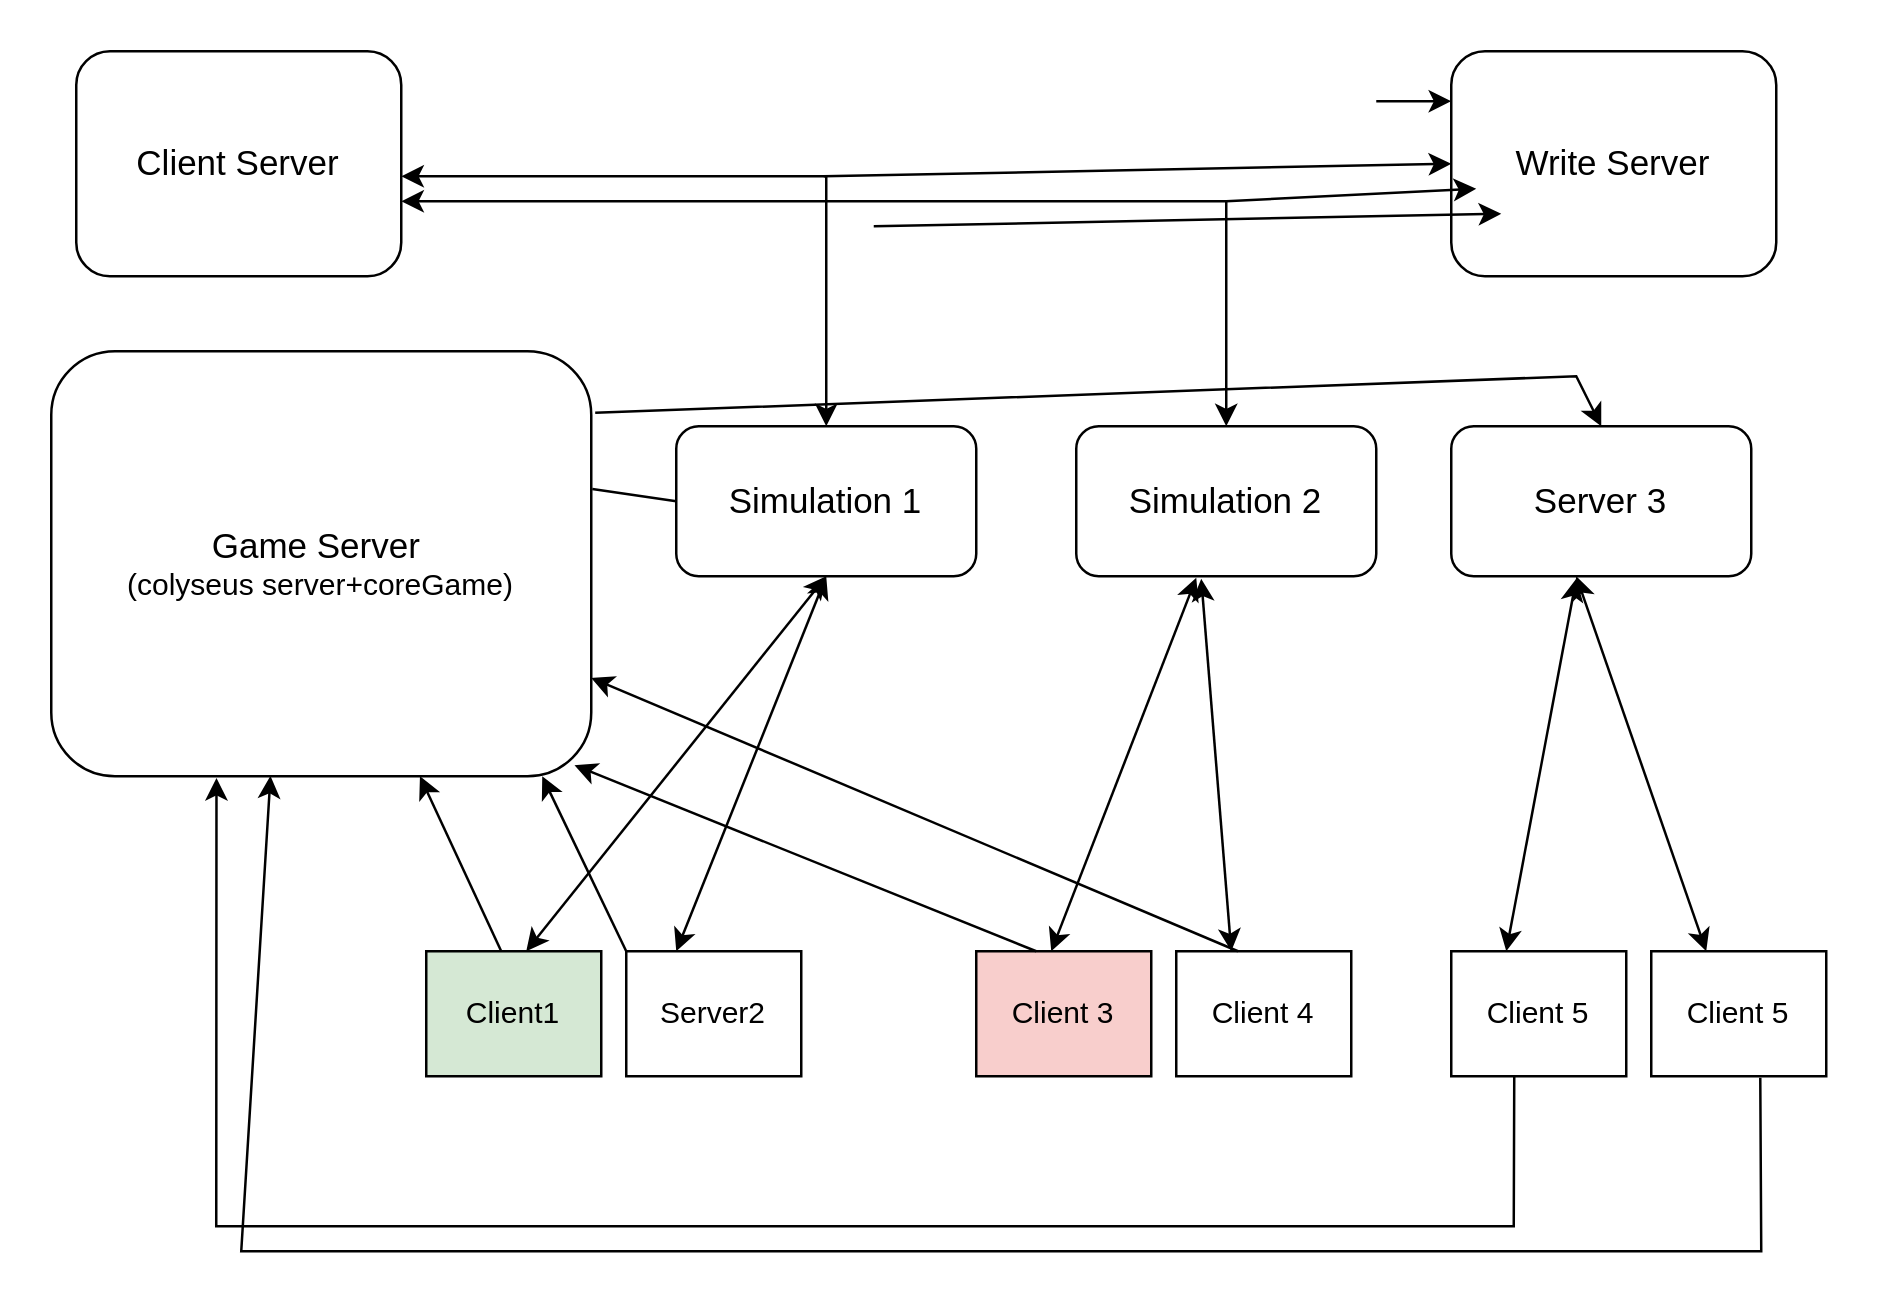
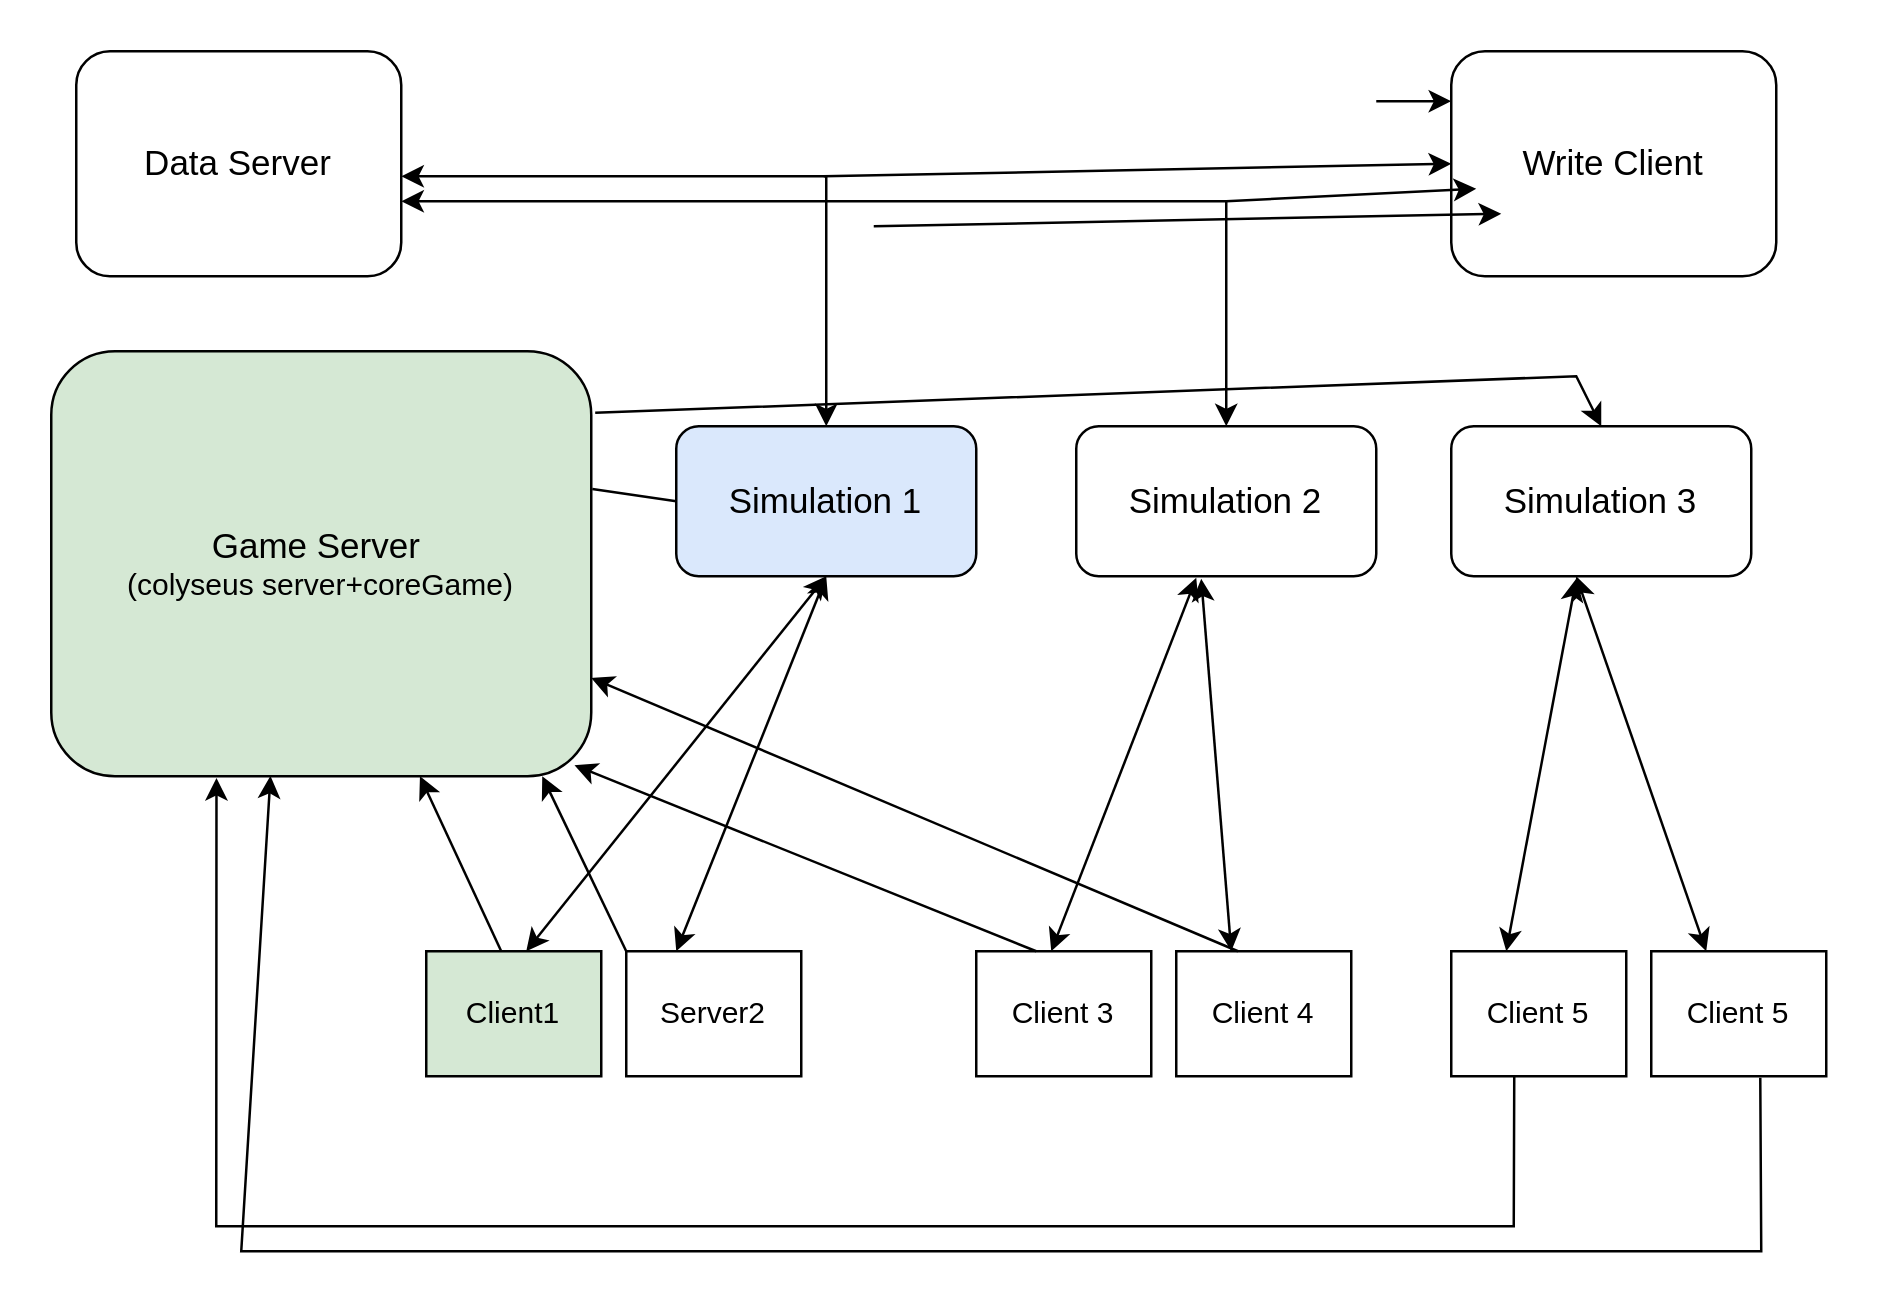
  <mxCell id="0" />
  <mxCell id="1" parent="0" />
- <mxCell id="2" value="&lt;font style=&quot;font-size: 14px&quot;&gt;Client Server&lt;/font&gt;" style="rounded=1;whiteSpace=wrap;html=1;" vertex="1" parent="1"><mxGeometry x="30" y="20" width="130" height="90" as="geometry" /></mxCell>
- <mxCell id="3" value="&lt;font style=&quot;font-size: 14px&quot;&gt;Write Server&lt;/font&gt;" style="rounded=1;whiteSpace=wrap;html=1;" vertex="1" parent="1"><mxGeometry x="580" y="20" width="130" height="90" as="geometry" /></mxCell>
- <mxCell id="4" value="&lt;font style=&quot;font-size: 14px&quot;&gt;Game Server&lt;/font&gt;&amp;nbsp;&lt;br&gt;(colyseus server+coreGame)" style="rounded=1;whiteSpace=wrap;html=1;" vertex="1" parent="1"><mxGeometry x="20" y="140" width="216" height="170" as="geometry" /></mxCell>
+ <mxCell id="2" value="&lt;font style=&quot;font-size: 14px&quot;&gt;Data Server&lt;/font&gt;" style="rounded=1;whiteSpace=wrap;html=1;" vertex="1" parent="1"><mxGeometry x="30" y="20" width="130" height="90" as="geometry" /></mxCell>
+ <mxCell id="3" value="&lt;font style=&quot;font-size: 14px&quot;&gt;Write Client&lt;/font&gt;" style="rounded=1;whiteSpace=wrap;html=1;" vertex="1" parent="1"><mxGeometry x="580" y="20" width="130" height="90" as="geometry" /></mxCell>
+ <mxCell id="4" value="&lt;font style=&quot;font-size: 14px&quot;&gt;Game Server&lt;/font&gt;&amp;nbsp;&lt;br&gt;(colyseus server+coreGame)" style="rounded=1;whiteSpace=wrap;html=1;fillColor=#d5e8d4;" vertex="1" parent="1"><mxGeometry x="20" y="140" width="216" height="170" as="geometry" /></mxCell>
  <mxCell id="5" value="Client1" style="rounded=0;whiteSpace=wrap;html=1;fillColor=#d5e8d4;" vertex="1" parent="1"><mxGeometry x="170" y="380" width="70" height="50" as="geometry" /></mxCell>
  <mxCell id="6" value="Server2" style="rounded=0;whiteSpace=wrap;html=1;" vertex="1" parent="1"><mxGeometry x="250" y="380" width="70" height="50" as="geometry" /></mxCell>
- <mxCell id="7" value="Client 3" style="rounded=0;whiteSpace=wrap;html=1;fillColor=#f8cecc;" vertex="1" parent="1"><mxGeometry x="390" y="380" width="70" height="50" as="geometry" /></mxCell>
+ <mxCell id="7" value="Client 3" style="rounded=0;whiteSpace=wrap;html=1;" vertex="1" parent="1"><mxGeometry x="390" y="380" width="70" height="50" as="geometry" /></mxCell>
  <mxCell id="8" value="Client 4" style="rounded=0;whiteSpace=wrap;html=1;" vertex="1" parent="1"><mxGeometry x="470" y="380" width="70" height="50" as="geometry" /></mxCell>
  <mxCell id="9" value="Client 5" style="rounded=0;whiteSpace=wrap;html=1;" vertex="1" parent="1"><mxGeometry x="580" y="380" width="70" height="50" as="geometry" /></mxCell>
  <mxCell id="10" value="Client 5" style="rounded=0;whiteSpace=wrap;html=1;" vertex="1" parent="1"><mxGeometry x="660" y="380" width="70" height="50" as="geometry" /></mxCell>
- <mxCell id="11" value="Simulation 1" style="rounded=1;whiteSpace=wrap;html=1;fontSize=14;" vertex="1" parent="1"><mxGeometry x="270" y="170" width="120" height="60" as="geometry" /></mxCell>
+ <mxCell id="11" value="Simulation 1" style="rounded=1;whiteSpace=wrap;html=1;fontSize=14;fillColor=#dae8fc;" vertex="1" parent="1"><mxGeometry x="270" y="170" width="120" height="60" as="geometry" /></mxCell>
  <mxCell id="12" value="Simulation 2" style="rounded=1;whiteSpace=wrap;html=1;fontSize=14;" vertex="1" parent="1"><mxGeometry x="430" y="170" width="120" height="60" as="geometry" /></mxCell>
- <mxCell id="13" value="Server 3" style="rounded=1;whiteSpace=wrap;html=1;fontSize=14;" vertex="1" parent="1"><mxGeometry x="580" y="170" width="120" height="60" as="geometry" /></mxCell>
+ <mxCell id="13" value="Simulation 3" style="rounded=1;whiteSpace=wrap;html=1;fontSize=14;" vertex="1" parent="1"><mxGeometry x="580" y="170" width="120" height="60" as="geometry" /></mxCell>
  <mxCell id="14" value="" style="endArrow=classic;html=1;rounded=0;fontSize=14;" edge="1" parent="1" target="4"><mxGeometry width="50" height="50" relative="1" as="geometry"><mxPoint x="200" y="380" as="sourcePoint" /><mxPoint x="250" y="330" as="targetPoint" /></mxGeometry></mxCell>
  <mxCell id="15" value="" style="endArrow=classic;html=1;rounded=0;fontSize=14;" edge="1" parent="1"><mxGeometry width="50" height="50" relative="1" as="geometry"><mxPoint x="250" y="380" as="sourcePoint" /><mxPoint x="216.4" y="310" as="targetPoint" /></mxGeometry></mxCell>
  <mxCell id="16" value="" style="endArrow=classic;html=1;rounded=0;fontSize=14;entryX=0.969;entryY=0.974;entryDx=0;entryDy=0;entryPerimeter=0;" edge="1" parent="1" target="4"><mxGeometry width="50" height="50" relative="1" as="geometry"><mxPoint x="414" y="380" as="sourcePoint" /><mxPoint x="380" y="310" as="targetPoint" /></mxGeometry></mxCell>
  <mxCell id="17" value="" style="endArrow=classic;html=1;rounded=0;fontSize=14;" edge="1" parent="1" target="4"><mxGeometry width="50" height="50" relative="1" as="geometry"><mxPoint x="494.7" y="380" as="sourcePoint" /><mxPoint x="310.004" y="305.84" as="targetPoint" /></mxGeometry></mxCell>
  <mxCell id="18" value="" style="endArrow=classic;html=1;rounded=0;fontSize=14;entryX=0.306;entryY=1.004;entryDx=0;entryDy=0;entryPerimeter=0;exitX=0.36;exitY=0.996;exitDx=0;exitDy=0;exitPerimeter=0;" edge="1" parent="1" source="9" target="4"><mxGeometry width="50" height="50" relative="1" as="geometry"><mxPoint x="504.7" y="390" as="sourcePoint" /><mxPoint x="246" y="284.178" as="targetPoint" /><Array as="points"><mxPoint x="605" y="490" /><mxPoint x="86" y="490" /></Array></mxGeometry></mxCell>
  <mxCell id="19" value="" style="endArrow=classic;html=1;rounded=0;fontSize=14;exitX=0.623;exitY=1.012;exitDx=0;exitDy=0;exitPerimeter=0;entryX=0.406;entryY=0.999;entryDx=0;entryDy=0;entryPerimeter=0;" edge="1" parent="1" source="10" target="4"><mxGeometry width="50" height="50" relative="1" as="geometry"><mxPoint x="615.2" y="439.8" as="sourcePoint" /><mxPoint x="96.096" y="320.64" as="targetPoint" /><Array as="points"><mxPoint x="704" y="500" /><mxPoint x="96" y="500" /></Array></mxGeometry></mxCell>
  <mxCell id="20" value="" style="endArrow=none;html=1;rounded=0;fontSize=14;entryX=0;entryY=0.5;entryDx=0;entryDy=0;exitX=1.002;exitY=0.324;exitDx=0;exitDy=0;exitPerimeter=0;" edge="1" parent="1" source="4" target="11"><mxGeometry width="50" height="50" relative="1" as="geometry"><mxPoint x="236" y="210" as="sourcePoint" /><mxPoint x="286" y="160" as="targetPoint" /></mxGeometry></mxCell>
  <mxCell id="21" value="" style="endArrow=classic;html=1;rounded=0;fontSize=14;entryX=0.5;entryY=0;entryDx=0;entryDy=0;exitX=0.961;exitY=0.029;exitDx=0;exitDy=0;exitPerimeter=0;" edge="1" parent="1" target="13"><mxGeometry width="50" height="50" relative="1" as="geometry"><mxPoint x="237.576" y="164.64" as="sourcePoint" /><mxPoint x="493.64" y="177.42" as="targetPoint" /><Array as="points"><mxPoint x="630" y="150" /></Array></mxGeometry></mxCell>
  <mxCell id="22" value="" style="endArrow=classic;startArrow=classic;html=1;rounded=0;fontSize=14;entryX=0.5;entryY=0;entryDx=0;entryDy=0;" edge="1" parent="1" target="11"><mxGeometry width="50" height="50" relative="1" as="geometry"><mxPoint x="160" y="70" as="sourcePoint" /><mxPoint x="210" y="20" as="targetPoint" /><Array as="points"><mxPoint x="330" y="70" /></Array></mxGeometry></mxCell>
  <mxCell id="23" value="" style="endArrow=classic;startArrow=classic;html=1;rounded=0;fontSize=14;entryX=0.5;entryY=0;entryDx=0;entryDy=0;" edge="1" parent="1" target="12"><mxGeometry width="50" height="50" relative="1" as="geometry"><mxPoint x="160" y="80" as="sourcePoint" /><mxPoint x="330" y="180" as="targetPoint" /><Array as="points"><mxPoint x="490" y="80" /></Array></mxGeometry></mxCell>
  <mxCell id="24" value="" style="endArrow=classic;startArrow=classic;html=1;rounded=0;fontSize=14;" edge="1" parent="1"><mxGeometry width="50" height="50" relative="1" as="geometry"><mxPoint x="210" y="380" as="sourcePoint" /><mxPoint x="330" y="230" as="targetPoint" /><Array as="points" /></mxGeometry></mxCell>
  <mxCell id="25" value="" style="endArrow=classic;startArrow=classic;html=1;rounded=0;fontSize=14;entryX=0.5;entryY=1;entryDx=0;entryDy=0;" edge="1" parent="1" target="11"><mxGeometry width="50" height="50" relative="1" as="geometry"><mxPoint x="270" y="380" as="sourcePoint" /><mxPoint x="369.96" y="233" as="targetPoint" /><Array as="points" /></mxGeometry></mxCell>
  <mxCell id="26" value="" style="endArrow=classic;startArrow=classic;html=1;rounded=0;fontSize=14;entryX=0.4;entryY=1.01;entryDx=0;entryDy=0;entryPerimeter=0;" edge="1" parent="1" target="12"><mxGeometry width="50" height="50" relative="1" as="geometry"><mxPoint x="420" y="380" as="sourcePoint" /><mxPoint x="540" y="230" as="targetPoint" /><Array as="points" /></mxGeometry></mxCell>
  <mxCell id="27" value="" style="endArrow=classic;startArrow=classic;html=1;rounded=0;fontSize=14;" edge="1" parent="1"><mxGeometry width="50" height="50" relative="1" as="geometry"><mxPoint x="492" y="380" as="sourcePoint" /><mxPoint x="480" y="231" as="targetPoint" /><Array as="points" /></mxGeometry></mxCell>
  <mxCell id="28" value="" style="endArrow=classic;startArrow=classic;html=1;rounded=0;fontSize=14;" edge="1" parent="1"><mxGeometry width="50" height="50" relative="1" as="geometry"><mxPoint x="602" y="380" as="sourcePoint" /><mxPoint x="630" y="231" as="targetPoint" /><Array as="points" /></mxGeometry></mxCell>
  <mxCell id="29" value="" style="endArrow=classic;startArrow=classic;html=1;rounded=0;fontSize=14;" edge="1" parent="1"><mxGeometry width="50" height="50" relative="1" as="geometry"><mxPoint x="682" y="380" as="sourcePoint" /><mxPoint x="630" y="230" as="targetPoint" /><Array as="points" /></mxGeometry></mxCell>
  <mxCell id="30" value="" style="endArrow=classic;html=1;rounded=0;fontSize=14;entryX=0;entryY=0.5;entryDx=0;entryDy=0;" edge="1" parent="1" target="3"><mxGeometry width="50" height="50" relative="1" as="geometry"><mxPoint x="329" y="70" as="sourcePoint" /><mxPoint x="379" y="20" as="targetPoint" /></mxGeometry></mxCell>
  <mxCell id="31" value="" style="endArrow=classic;html=1;rounded=0;fontSize=14;entryX=0;entryY=0.5;entryDx=0;entryDy=0;" edge="1" parent="1"><mxGeometry width="50" height="50" relative="1" as="geometry"><mxPoint x="490" y="80" as="sourcePoint" /><mxPoint x="590" y="75" as="targetPoint" /></mxGeometry></mxCell>
  <mxCell id="32" value="" style="endArrow=classic;html=1;rounded=0;fontSize=14;" edge="1" parent="1"><mxGeometry width="50" height="50" relative="1" as="geometry"><mxPoint x="550" y="40" as="sourcePoint" /><mxPoint x="580" y="40" as="targetPoint" /></mxGeometry></mxCell>
  <mxCell id="33" value="" style="endArrow=classic;html=1;rounded=0;fontSize=14;entryX=0;entryY=0.5;entryDx=0;entryDy=0;" edge="1" parent="1"><mxGeometry width="50" height="50" relative="1" as="geometry"><mxPoint x="349" y="90" as="sourcePoint" /><mxPoint x="600" y="85" as="targetPoint" /></mxGeometry></mxCell>
